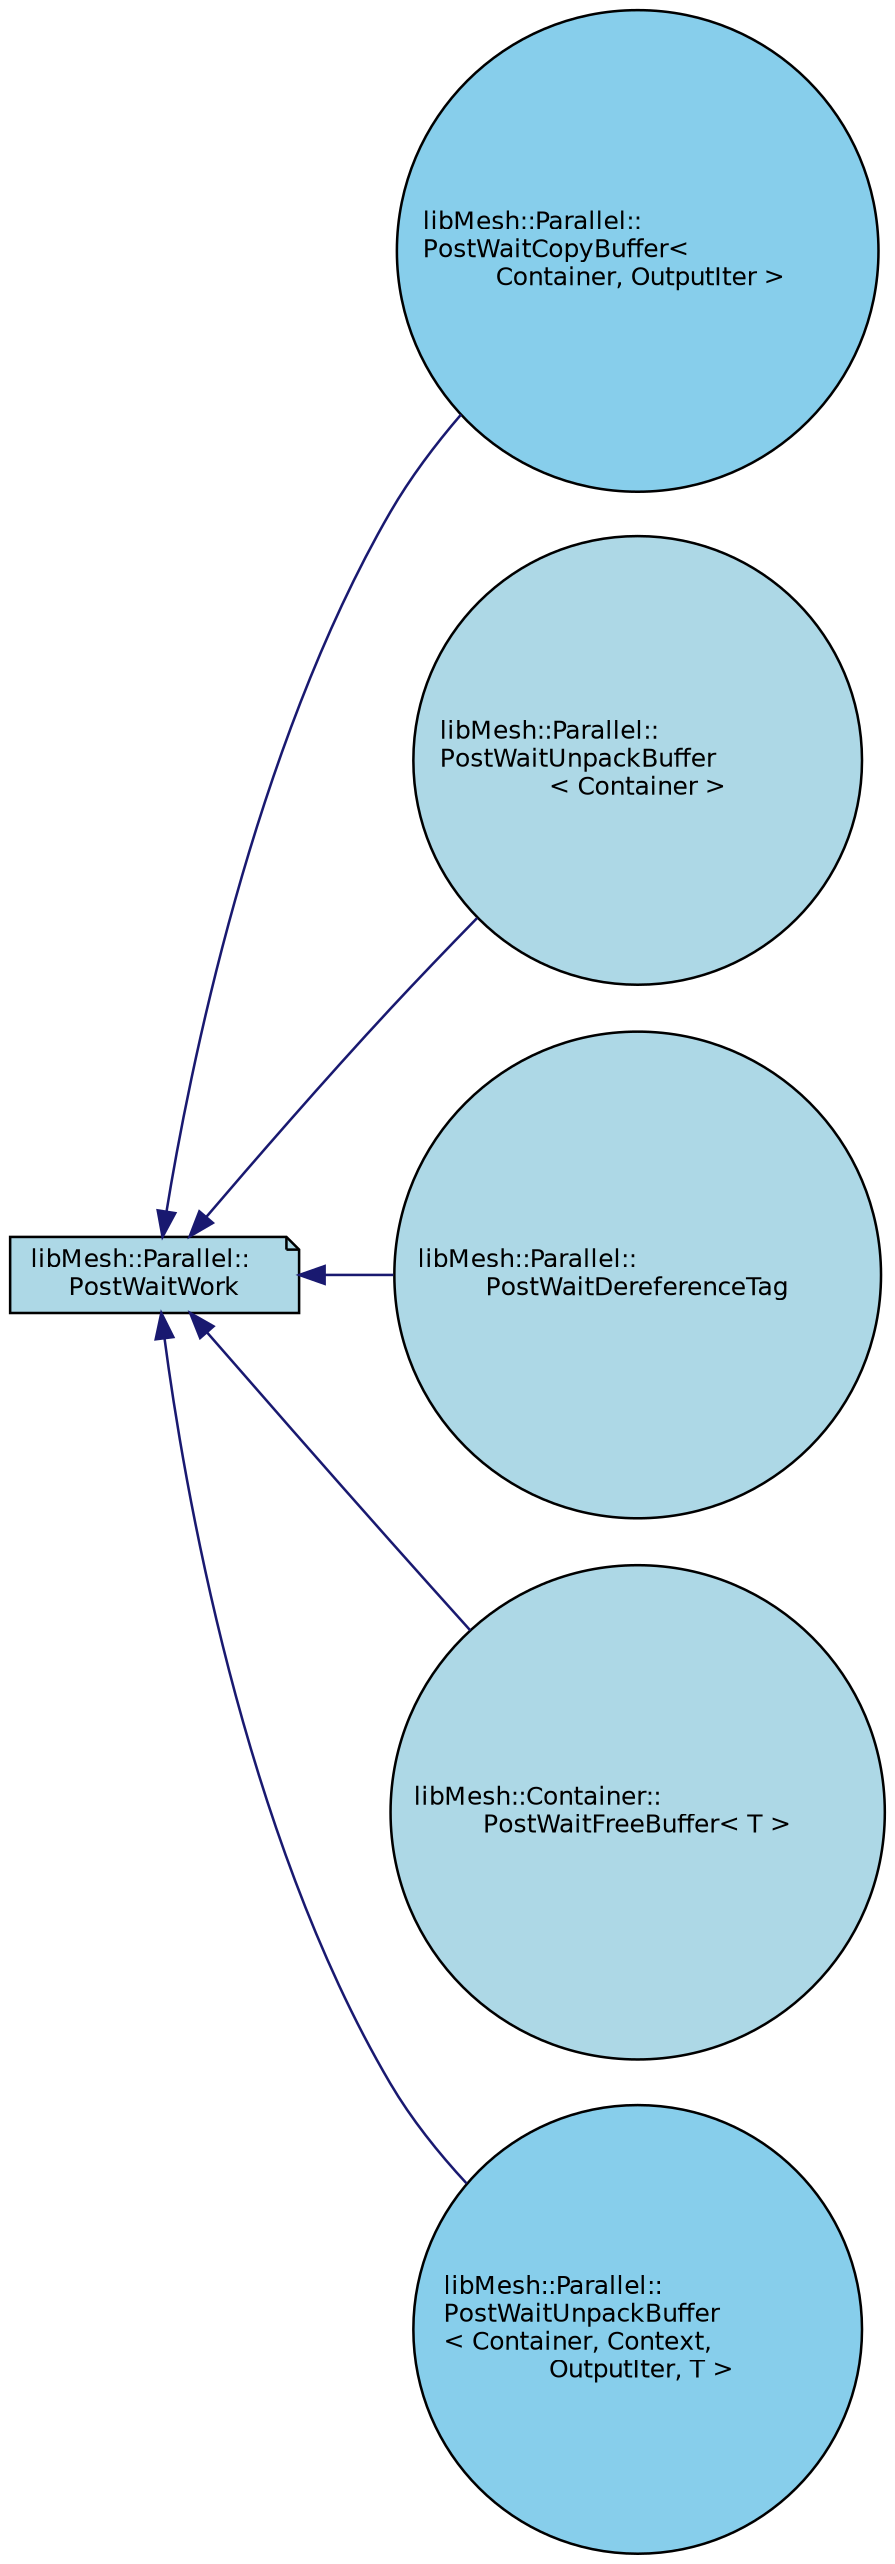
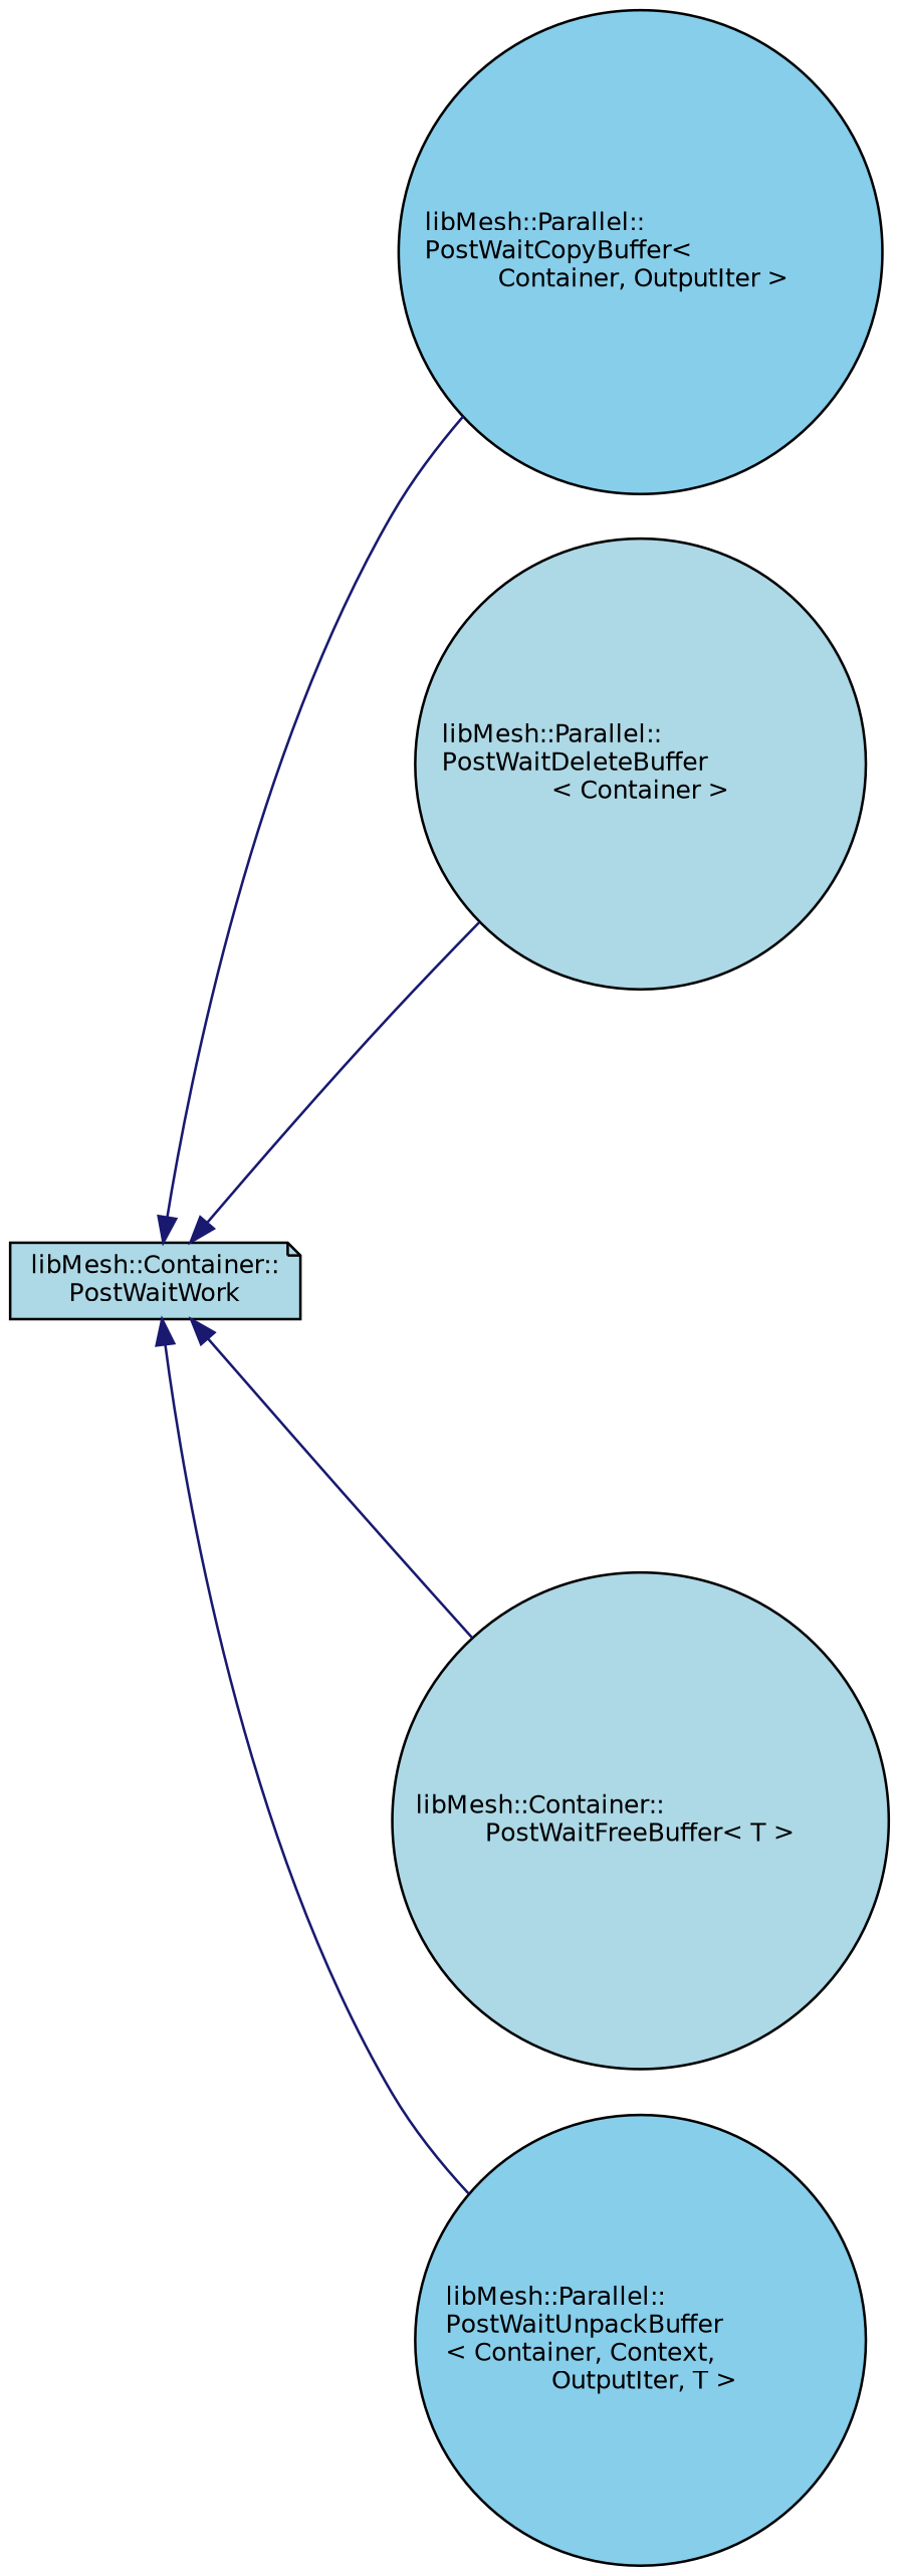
  digraph {
    rankdir=LR
    node [color=black fillcolor=lightblue fontname=Helvetica fontsize=10 shape=circle style=filled]
    edge [color=midnightblue dir=back fontname=Helvetica fontsize=10 labelfontname=Helvetica labelfontsize=10 style=solid]
-   n1 [height=0.2 label="libMesh::Parallel::\lPostWaitWork" shape=note width=0.4]
+   n1 [height=0.2 label="libMesh::Container::\lPostWaitWork" shape=note width=0.4]
    n2 [fillcolor=skyblue height=0.2 label="libMesh::Parallel::\lPostWaitCopyBuffer\<\l Container, OutputIter \>" width=0.4]
-   n3 [height=0.2 label="libMesh::Parallel::\lPostWaitUnpackBuffer\l\< Container \>" width=0.4]
-   n4 [height=0.2 label="libMesh::Parallel::\lPostWaitDereferenceTag" width=0.4]
+   n3 [height=0.2 label="libMesh::Parallel::\lPostWaitDeleteBuffer\l\< Container \>" width=0.4]
    n5 [height=0.2 label="libMesh::Container::\lPostWaitFreeBuffer\< T \>" width=0.4]
    n6 [fillcolor=skyblue height=0.2 label="libMesh::Parallel::\lPostWaitUnpackBuffer\l\< Container, Context,\l OutputIter, T \>" width=0.4]
    n1 -> n2
    n1 -> n3
-   n1 -> n4
    n1 -> n5
    n1 -> n6
  }
